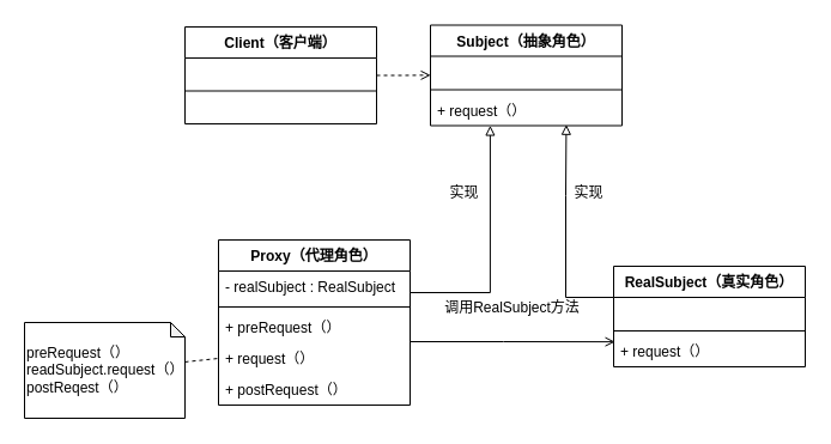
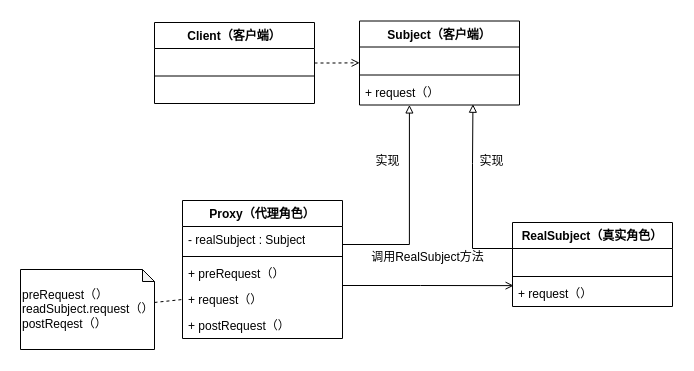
  <mxCell id="0" />
  <mxCell id="1" parent="0" />
  <mxCell id="2" value="Client（客户端）" style="swimlane;fontStyle=1;align=center;verticalAlign=top;childLayout=stackLayout;horizontal=1;startSize=26;horizontalStack=0;resizeParent=1;resizeParentMax=0;resizeLast=0;collapsible=1;marginBottom=0;whiteSpace=wrap;html=1;" parent="1" vertex="1"><mxGeometry x="154" y="22" width="160" height="81" as="geometry" /></mxCell>
  <mxCell id="3" value="" style="line;strokeWidth=1;fillColor=none;align=left;verticalAlign=middle;spacingTop=-1;spacingLeft=3;spacingRight=3;rotatable=0;labelPosition=right;points=[];portConstraint=eastwest;strokeColor=inherit;" parent="2" vertex="1"><mxGeometry y="26" width="160" height="55" as="geometry" /></mxCell>
- <mxCell id="4" value="Subject（抽象角色）" style="swimlane;fontStyle=1;align=center;verticalAlign=top;childLayout=stackLayout;horizontal=1;startSize=26;horizontalStack=0;resizeParent=1;resizeParentMax=0;resizeLast=0;collapsible=1;marginBottom=0;whiteSpace=wrap;html=1;" parent="1" vertex="1"><mxGeometry x="359" y="20.5" width="160" height="84" as="geometry" /></mxCell>
+ <mxCell id="4" value="Subject（客户端）" style="swimlane;fontStyle=1;align=center;verticalAlign=top;childLayout=stackLayout;horizontal=1;startSize=26;horizontalStack=0;resizeParent=1;resizeParentMax=0;resizeLast=0;collapsible=1;marginBottom=0;whiteSpace=wrap;html=1;" parent="1" vertex="1"><mxGeometry x="359" y="20.5" width="160" height="84" as="geometry" /></mxCell>
  <mxCell id="5" value="" style="text;strokeColor=none;fillColor=none;align=left;verticalAlign=middle;spacingTop=-1;spacingLeft=4;spacingRight=4;rotatable=0;labelPosition=right;points=[];portConstraint=eastwest;" parent="4" vertex="1"><mxGeometry y="26" width="160" height="24" as="geometry" /></mxCell>
  <mxCell id="6" value="" style="line;strokeWidth=1;fillColor=none;align=left;verticalAlign=middle;spacingTop=-1;spacingLeft=3;spacingRight=3;rotatable=0;labelPosition=right;points=[];portConstraint=eastwest;strokeColor=inherit;" parent="4" vertex="1"><mxGeometry y="50" width="160" height="8" as="geometry" /></mxCell>
  <mxCell id="7" value="+ request（）" style="text;strokeColor=none;fillColor=none;align=left;verticalAlign=top;spacingLeft=4;spacingRight=4;overflow=hidden;rotatable=0;points=[[0,0.5],[1,0.5]];portConstraint=eastwest;whiteSpace=wrap;html=1;" parent="4" vertex="1"><mxGeometry y="58" width="160" height="26" as="geometry" /></mxCell>
  <mxCell id="8" style="edgeStyle=orthogonalEdgeStyle;rounded=0;orthogonalLoop=1;jettySize=auto;html=1;entryX=0.001;entryY=0.659;entryDx=0;entryDy=0;entryPerimeter=0;dashed=1;endArrow=open;endFill=0;" parent="1" source="2" target="5" edge="1"><mxGeometry relative="1" as="geometry" /></mxCell>
  <mxCell id="9" value="Proxy（代理角色）" style="swimlane;fontStyle=1;align=center;verticalAlign=top;childLayout=stackLayout;horizontal=1;startSize=26;horizontalStack=0;resizeParent=1;resizeParentMax=0;resizeLast=0;collapsible=1;marginBottom=0;whiteSpace=wrap;html=1;" parent="1" vertex="1"><mxGeometry x="182" y="200" width="160" height="138" as="geometry" /></mxCell>
- <mxCell id="10" value="- realSubject : RealSubject" style="text;strokeColor=none;fillColor=none;align=left;verticalAlign=top;spacingLeft=4;spacingRight=4;overflow=hidden;rotatable=0;points=[[0,0.5],[1,0.5]];portConstraint=eastwest;whiteSpace=wrap;html=1;" parent="9" vertex="1"><mxGeometry y="26" width="160" height="26" as="geometry" /></mxCell>
+ <mxCell id="10" value="- realSubject : Subject" style="text;strokeColor=none;fillColor=none;align=left;verticalAlign=top;spacingLeft=4;spacingRight=4;overflow=hidden;rotatable=0;points=[[0,0.5],[1,0.5]];portConstraint=eastwest;whiteSpace=wrap;html=1;" parent="9" vertex="1"><mxGeometry y="26" width="160" height="26" as="geometry" /></mxCell>
  <mxCell id="11" value="" style="line;strokeWidth=1;fillColor=none;align=left;verticalAlign=middle;spacingTop=-1;spacingLeft=3;spacingRight=3;rotatable=0;labelPosition=right;points=[];portConstraint=eastwest;strokeColor=inherit;" parent="9" vertex="1"><mxGeometry y="52" width="160" height="8" as="geometry" /></mxCell>
  <mxCell id="12" value="+ preRequest（）&amp;nbsp;" style="text;strokeColor=none;fillColor=none;align=left;verticalAlign=top;spacingLeft=4;spacingRight=4;overflow=hidden;rotatable=0;points=[[0,0.5],[1,0.5]];portConstraint=eastwest;whiteSpace=wrap;html=1;" parent="9" vertex="1"><mxGeometry y="60" width="160" height="26" as="geometry" /></mxCell>
  <mxCell id="13" value="+ request（）" style="text;strokeColor=none;fillColor=none;align=left;verticalAlign=top;spacingLeft=4;spacingRight=4;overflow=hidden;rotatable=0;points=[[0,0.5],[1,0.5]];portConstraint=eastwest;whiteSpace=wrap;html=1;" parent="9" vertex="1"><mxGeometry y="86" width="160" height="26" as="geometry" /></mxCell>
  <mxCell id="14" value="+ postRequest（）" style="text;strokeColor=none;fillColor=none;align=left;verticalAlign=top;spacingLeft=4;spacingRight=4;overflow=hidden;rotatable=0;points=[[0,0.5],[1,0.5]];portConstraint=eastwest;whiteSpace=wrap;html=1;" parent="9" vertex="1"><mxGeometry y="112" width="160" height="26" as="geometry" /></mxCell>
  <mxCell id="15" value="RealSubject（真实角色）" style="swimlane;fontStyle=1;align=center;verticalAlign=top;childLayout=stackLayout;horizontal=1;startSize=26;horizontalStack=0;resizeParent=1;resizeParentMax=0;resizeLast=0;collapsible=1;marginBottom=0;whiteSpace=wrap;html=1;" parent="1" vertex="1"><mxGeometry x="512" y="222" width="160" height="84" as="geometry" /></mxCell>
  <mxCell id="16" value="" style="text;strokeColor=none;fillColor=none;align=left;verticalAlign=middle;spacingTop=-1;spacingLeft=4;spacingRight=4;rotatable=0;labelPosition=right;points=[];portConstraint=eastwest;" parent="15" vertex="1"><mxGeometry y="26" width="160" height="24" as="geometry" /></mxCell>
  <mxCell id="17" value="" style="line;strokeWidth=1;fillColor=none;align=left;verticalAlign=middle;spacingTop=-1;spacingLeft=3;spacingRight=3;rotatable=0;labelPosition=right;points=[];portConstraint=eastwest;strokeColor=inherit;" parent="15" vertex="1"><mxGeometry y="50" width="160" height="8" as="geometry" /></mxCell>
  <mxCell id="18" value="+ request（）" style="text;strokeColor=none;fillColor=none;align=left;verticalAlign=top;spacingLeft=4;spacingRight=4;overflow=hidden;rotatable=0;points=[[0,0.5],[1,0.5]];portConstraint=eastwest;whiteSpace=wrap;html=1;" parent="15" vertex="1"><mxGeometry y="58" width="160" height="26" as="geometry" /></mxCell>
  <mxCell id="19" style="edgeStyle=orthogonalEdgeStyle;rounded=0;orthogonalLoop=1;jettySize=auto;html=1;entryX=0.312;entryY=0.998;entryDx=0;entryDy=0;entryPerimeter=0;endArrow=block;endFill=0;" parent="1" source="9" target="7" edge="1"><mxGeometry relative="1" as="geometry"><Array as="points"><mxPoint x="409" y="244" /></Array></mxGeometry></mxCell>
  <mxCell id="20" style="edgeStyle=orthogonalEdgeStyle;rounded=0;orthogonalLoop=1;jettySize=auto;html=1;entryX=0.709;entryY=0.97;entryDx=0;entryDy=0;entryPerimeter=0;endArrow=block;endFill=0;" parent="1" source="15" target="7" edge="1"><mxGeometry relative="1" as="geometry"><Array as="points"><mxPoint x="472" y="248" /><mxPoint x="472" y="163" /><mxPoint x="472" y="163" /></Array></mxGeometry></mxCell>
  <mxCell id="21" style="edgeStyle=orthogonalEdgeStyle;rounded=0;orthogonalLoop=1;jettySize=auto;html=1;entryX=0.007;entryY=0.198;entryDx=0;entryDy=0;entryPerimeter=0;endArrow=open;endFill=0;" parent="1" source="9" target="18" edge="1"><mxGeometry relative="1" as="geometry"><Array as="points"><mxPoint x="420" y="285" /><mxPoint x="420" y="285" /></Array></mxGeometry></mxCell>
  <mxCell id="22" style="rounded=0;orthogonalLoop=1;jettySize=auto;html=1;entryX=0;entryY=0.5;entryDx=0;entryDy=0;endArrow=none;endFill=0;dashed=1;" parent="1" source="23" target="13" edge="1"><mxGeometry relative="1" as="geometry" /></mxCell>
  <mxCell id="23" value="preRequest（）&lt;div&gt;readSubject.request（）&lt;/div&gt;&lt;div&gt;postReqest（）&lt;/div&gt;" style="shape=note;whiteSpace=wrap;html=1;backgroundOutline=1;darkOpacity=0.05;size=12;align=left;" parent="1" vertex="1"><mxGeometry x="20" y="269" width="134" height="80" as="geometry" /></mxCell>
  <mxCell id="24" value="调用RealSubject方法" style="text;html=1;align=center;verticalAlign=middle;resizable=0;points=[];autosize=1;strokeColor=none;fillColor=none;" vertex="1" parent="1"><mxGeometry x="361" y="244" width="131" height="26" as="geometry" /></mxCell>
  <mxCell id="25" value="实现" style="text;html=1;align=center;verticalAlign=middle;resizable=0;points=[];autosize=1;strokeColor=none;fillColor=none;" vertex="1" parent="1"><mxGeometry x="470" y="148" width="42" height="26" as="geometry" /></mxCell>
  <mxCell id="26" value="实现" style="text;html=1;align=center;verticalAlign=middle;resizable=0;points=[];autosize=1;strokeColor=none;fillColor=none;" vertex="1" parent="1"><mxGeometry x="366" y="148" width="42" height="26" as="geometry" /></mxCell>
